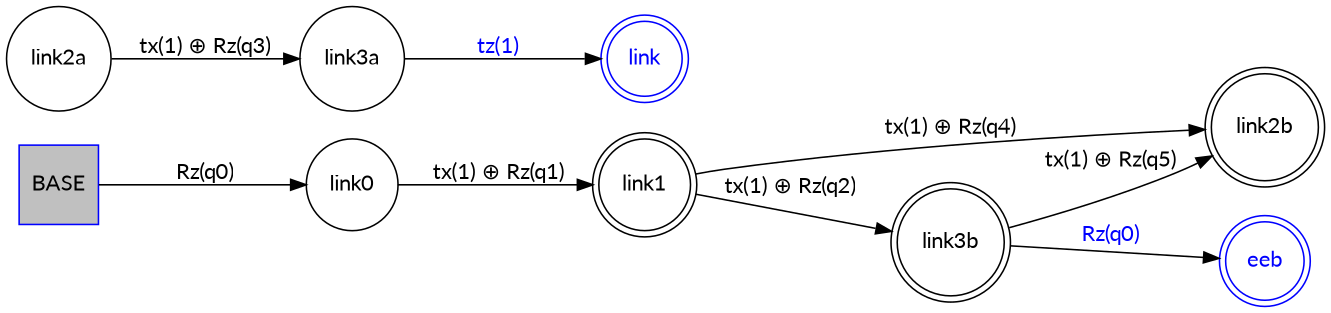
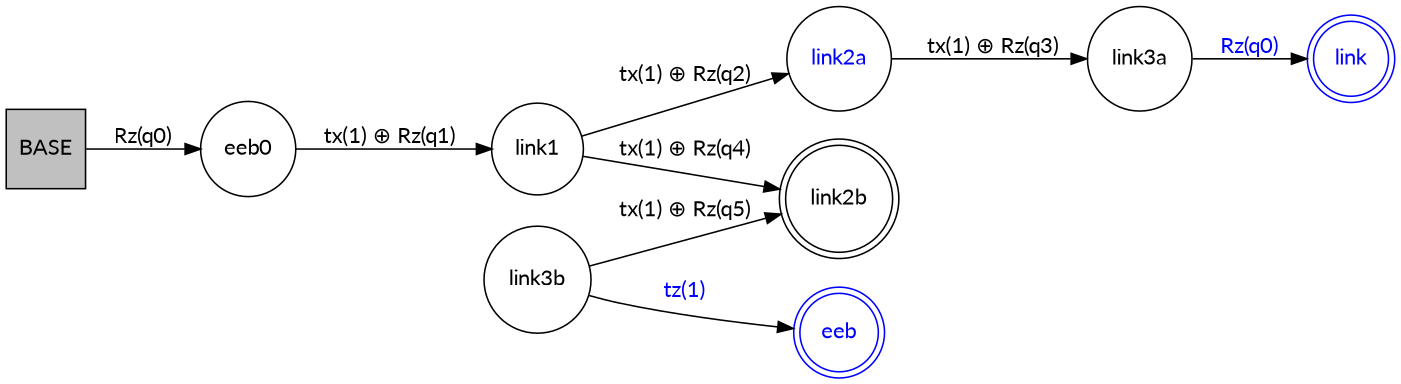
  digraph {
    fontname=Lato
    rankdir=LR
    node [fontname=Lato shape=circle]
    edge [arrowhead=normal fontname=Lato]
-   BASE [fillcolor=gray shape=square style=filled color=blue]
-   link0
-   link1 [shape=doublecircle]
-   link2a
+   BASE [fillcolor=gray shape=square style=filled]
+   link0 [label=eeb0]
+   link1
+   link2a [fontcolor=blue]
    link2b [shape=doublecircle]
    link3a
    n7 [color=blue fontcolor=blue label=link shape=doublecircle]
-   link3b [shape=doublecircle]
+   link3b
    eeb [color=blue fontcolor=blue shape=doublecircle]
    BASE -> link0 [label="Rz(q0)"]
    link0 -> link1 [label="tx(1) ⊕ Rz(q1)"]
-   link1 -> link3b [label="tx(1) ⊕ Rz(q2)"]
+   link1 -> link2a [label="tx(1) ⊕ Rz(q2)"]
    link1 -> link2b [label="tx(1) ⊕ Rz(q4)"]
    link2a -> link3a [label="tx(1) ⊕ Rz(q3)"]
-   link3a -> n7 [fontcolor=blue label="tz(1)"]
+   link3a -> n7 [fontcolor=blue label="Rz(q0)"]
    link3b -> link2b [label="tx(1) ⊕ Rz(q5)"]
-   link3b -> eeb [fontcolor=blue label="Rz(q0)"]
+   link3b -> eeb [fontcolor=blue label="tz(1)"]
  }
